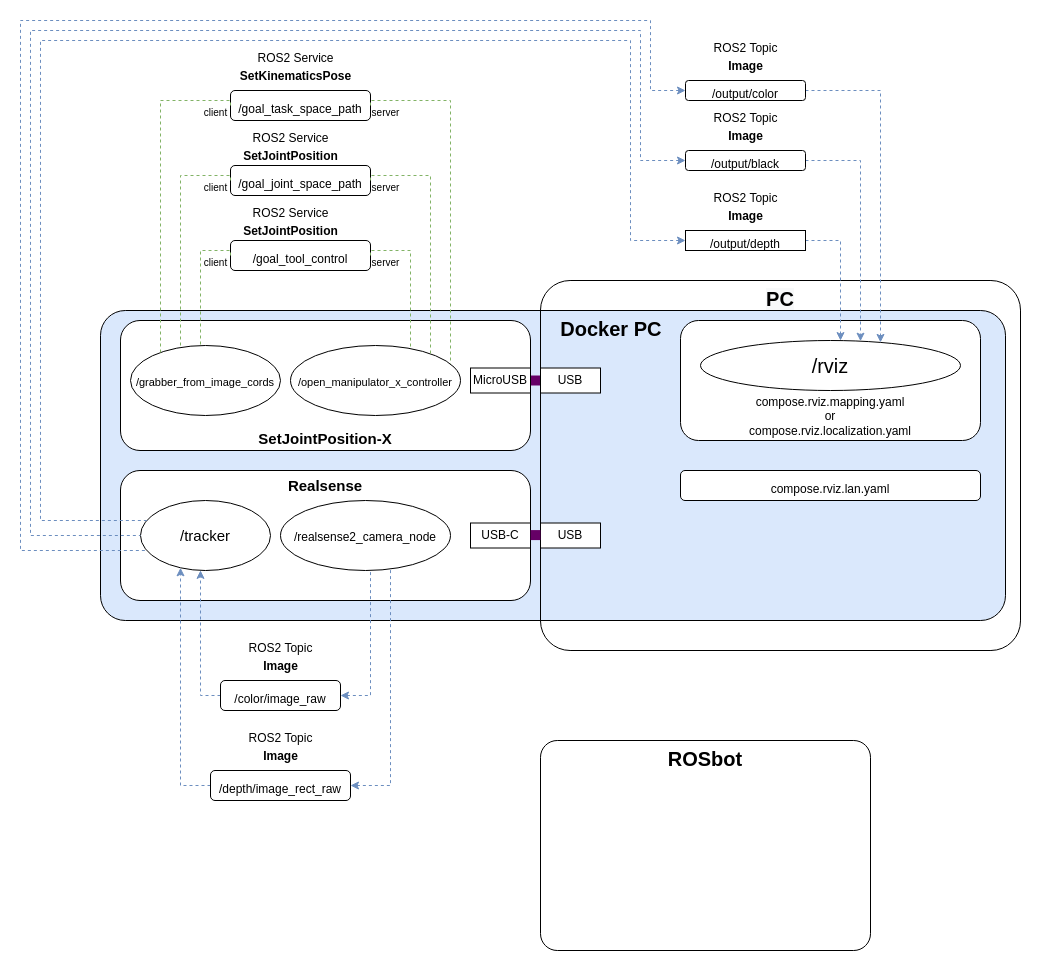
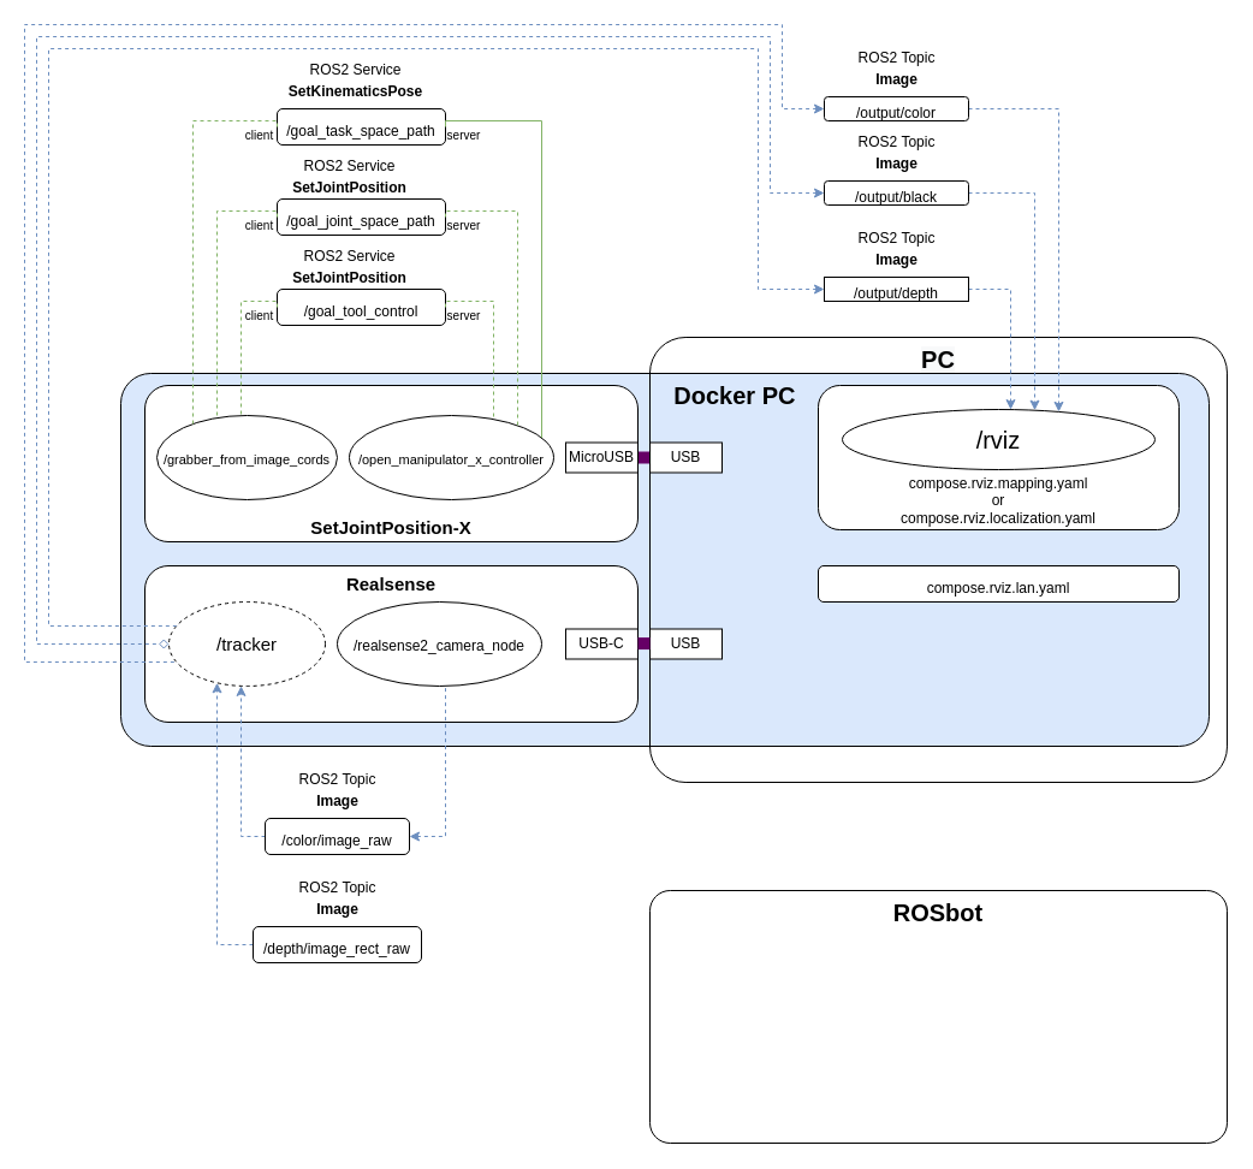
  <mxCell id="0" />
  <mxCell id="1" parent="0" />
  <mxCell id="2" value="&lt;b style=&quot;color: rgb(0, 0, 0); font-family: Helvetica; font-size: 20px; font-style: normal; font-variant-ligatures: normal; font-variant-caps: normal; letter-spacing: normal; orphans: 2; text-align: center; text-indent: 0px; text-transform: none; widows: 2; word-spacing: 0px; -webkit-text-stroke-width: 0px; background-color: rgb(248, 249, 250); text-decoration-thickness: initial; text-decoration-style: initial; text-decoration-color: initial;&quot;&gt;PC&lt;/b&gt;" style="rounded=1;whiteSpace=wrap;html=1;align=center;strokeWidth=1;sketch=0;shadow=0;gradientColor=none;arcSize=8;labelPosition=center;verticalLabelPosition=middle;verticalAlign=top;" vertex="1" parent="1"><mxGeometry x="540" y="280" width="480" height="370" as="geometry" /></mxCell>
- <mxCell id="3" value="&lt;b style=&quot;font-size: 20px;&quot;&gt;ROSbot&lt;/b&gt;" style="rounded=1;whiteSpace=wrap;html=1;imageHeight=24;arcSize=8;labelPosition=center;verticalLabelPosition=middle;align=center;verticalAlign=top;" vertex="1" parent="1"><mxGeometry x="540" y="740" width="330" height="210" as="geometry" /></mxCell>
+ <mxCell id="3" value="&lt;b style=&quot;font-size: 20px;&quot;&gt;ROSbot&lt;/b&gt;" style="rounded=1;whiteSpace=wrap;html=1;imageHeight=24;arcSize=8;labelPosition=center;verticalLabelPosition=middle;align=center;verticalAlign=top;" vertex="1" parent="1"><mxGeometry x="540" y="740" width="480" height="210" as="geometry" /></mxCell>
  <mxCell id="4" value="&lt;b&gt;&lt;font style=&quot;font-size: 20px;&quot;&gt;&amp;nbsp; &amp;nbsp; &amp;nbsp; &amp;nbsp; &amp;nbsp; &amp;nbsp; &amp;nbsp; &amp;nbsp; &amp;nbsp; &amp;nbsp; &amp;nbsp;Docker PC&lt;/font&gt;&lt;/b&gt;" style="rounded=1;whiteSpace=wrap;html=1;arcSize=8;verticalAlign=top;fillColor=#dae8fc;" vertex="1" parent="1"><mxGeometry x="100" y="310" width="905" height="310" as="geometry" /></mxCell>
  <mxCell id="5" value="&lt;font style=&quot;font-size: 12px;&quot;&gt;compose.rviz.lan.yaml&lt;/font&gt;" style="rounded=1;whiteSpace=wrap;html=1;shadow=0;sketch=0;fontSize=20;strokeWidth=1;gradientColor=none;" vertex="1" parent="1"><mxGeometry x="680" y="470" width="300" height="30" as="geometry" /></mxCell>
  <mxCell id="6" value="compose.rviz.mapping.yaml&lt;br&gt;or&lt;br&gt;compose.rviz.localization.yaml" style="rounded=1;whiteSpace=wrap;html=1;shadow=0;sketch=0;fontSize=12;strokeWidth=1;gradientColor=none;imageVerticalAlign=top;labelPosition=center;verticalLabelPosition=middle;align=center;verticalAlign=bottom;" vertex="1" parent="1"><mxGeometry x="680" y="320" width="300" height="120" as="geometry" /></mxCell>
  <mxCell id="7" value="/rviz" style="ellipse;whiteSpace=wrap;html=1;rounded=1;shadow=0;sketch=0;fontSize=20;strokeWidth=1;gradientColor=none;" vertex="1" parent="1"><mxGeometry x="700" y="340" width="260" height="50" as="geometry" /></mxCell>
  <mxCell id="8" value="&lt;font style=&quot;font-size: 12px;&quot;&gt;/goal_task_space_path&lt;/font&gt;" style="rounded=1;whiteSpace=wrap;html=1;shadow=0;sketch=0;fontSize=20;strokeWidth=1;gradientColor=none;" vertex="1" parent="1"><mxGeometry x="230" y="90" width="140" height="30" as="geometry" /></mxCell>
  <mxCell id="9" value="&lt;font style=&quot;font-size: 12px;&quot;&gt;ROS2 Service&lt;br&gt;&lt;b&gt;SetKinematicsPose&lt;/b&gt;&lt;/font&gt;" style="text;html=1;align=center;verticalAlign=middle;resizable=0;points=[];autosize=1;strokeColor=none;fillColor=none;fontSize=15;" vertex="1" parent="1"><mxGeometry x="230" y="40" width="130" height="50" as="geometry" /></mxCell>
  <mxCell id="10" value="&lt;font style=&quot;font-size: 10px;&quot;&gt;server&lt;/font&gt;" style="text;html=1;align=center;verticalAlign=middle;resizable=0;points=[];autosize=1;strokeColor=none;fillColor=none;fontSize=15;" vertex="1" parent="1"><mxGeometry x="360" y="95" width="50" height="30" as="geometry" /></mxCell>
  <mxCell id="11" value="&lt;font style=&quot;font-size: 10px;&quot;&gt;client&lt;/font&gt;" style="text;html=1;align=center;verticalAlign=middle;resizable=0;points=[];autosize=1;strokeColor=none;fillColor=none;fontSize=15;" vertex="1" parent="1"><mxGeometry x="190" y="95" width="50" height="30" as="geometry" /></mxCell>
  <mxCell id="12" style="edgeStyle=orthogonalEdgeStyle;rounded=0;orthogonalLoop=1;jettySize=auto;html=1;exitX=1;exitY=0.5;exitDx=0;exitDy=0;fontSize=15;endArrow=classic;endFill=1;fillColor=#dae8fc;strokeColor=#6c8ebf;dashed=1;" edge="1" parent="1" source="13" target="7"><mxGeometry relative="1" as="geometry"><mxPoint x="865" y="90" as="targetPoint" /><Array as="points"><mxPoint x="880" y="90" /></Array></mxGeometry></mxCell>
  <mxCell id="13" value="&lt;font style=&quot;font-size: 12px;&quot;&gt;/output/color&lt;/font&gt;" style="rounded=1;whiteSpace=wrap;html=1;shadow=0;sketch=0;fontSize=20;strokeWidth=1;gradientColor=none;" vertex="1" parent="1"><mxGeometry x="685" y="80" width="120" height="20" as="geometry" /></mxCell>
  <mxCell id="14" value="&lt;font style=&quot;font-size: 12px;&quot;&gt;ROS2 Topic&lt;br&gt;&lt;b&gt;Image&lt;/b&gt;&lt;/font&gt;" style="text;html=1;align=center;verticalAlign=middle;resizable=0;points=[];autosize=1;strokeColor=none;fillColor=none;fontSize=15;" vertex="1" parent="1"><mxGeometry x="700" y="30" width="90" height="50" as="geometry" /></mxCell>
  <mxCell id="15" style="edgeStyle=orthogonalEdgeStyle;rounded=0;orthogonalLoop=1;jettySize=auto;html=1;exitX=1;exitY=0.5;exitDx=0;exitDy=0;fontSize=15;endArrow=classic;endFill=1;dashed=1;fillColor=#dae8fc;strokeColor=#6c8ebf;" edge="1" parent="1" source="16" target="7"><mxGeometry relative="1" as="geometry"><mxPoint x="865" y="160" as="targetPoint" /><Array as="points"><mxPoint x="860" y="160" /></Array></mxGeometry></mxCell>
  <mxCell id="16" value="&lt;font style=&quot;font-size: 12px;&quot;&gt;/output/black&lt;/font&gt;" style="rounded=1;whiteSpace=wrap;html=1;shadow=0;sketch=0;fontSize=20;strokeWidth=1;gradientColor=none;" vertex="1" parent="1"><mxGeometry x="685" y="150" width="120" height="20" as="geometry" /></mxCell>
  <mxCell id="17" value="&lt;span style=&quot;font-size: 12px;&quot;&gt;ROS2 Topic&lt;/span&gt;&lt;br style=&quot;font-size: 12px;&quot;&gt;&lt;b style=&quot;font-size: 12px;&quot;&gt;Image&lt;/b&gt;" style="text;html=1;align=center;verticalAlign=middle;resizable=0;points=[];autosize=1;strokeColor=none;fillColor=none;fontSize=15;" vertex="1" parent="1"><mxGeometry x="700" y="100" width="90" height="50" as="geometry" /></mxCell>
  <mxCell id="18" style="edgeStyle=orthogonalEdgeStyle;rounded=0;orthogonalLoop=1;jettySize=auto;html=1;exitX=1;exitY=0.5;exitDx=0;exitDy=0;fontSize=15;endArrow=classic;endFill=1;dashed=1;fillColor=#dae8fc;strokeColor=#6c8ebf;" edge="1" parent="1" source="19" target="7"><mxGeometry relative="1" as="geometry"><mxPoint x="865" y="240" as="targetPoint" /><Array as="points"><mxPoint x="840" y="240" /></Array></mxGeometry></mxCell>
  <mxCell id="19" value="&lt;font style=&quot;font-size: 12px;&quot;&gt;/output/depth&lt;/font&gt;" style="whiteSpace=wrap;html=1;shadow=0;sketch=0;fontSize=20;strokeWidth=1;gradientColor=none;rounded=0;" vertex="1" parent="1"><mxGeometry x="685" y="230" width="120" height="20" as="geometry" /></mxCell>
  <mxCell id="20" value="&lt;span style=&quot;font-size: 12px;&quot;&gt;ROS2 Topic&lt;/span&gt;&lt;br style=&quot;font-size: 12px;&quot;&gt;&lt;b style=&quot;font-size: 12px;&quot;&gt;Image&lt;/b&gt;" style="text;html=1;align=center;verticalAlign=middle;resizable=0;points=[];autosize=1;strokeColor=none;fillColor=none;fontSize=15;" vertex="1" parent="1"><mxGeometry x="700" y="180" width="90" height="50" as="geometry" /></mxCell>
  <mxCell id="21" value="&lt;font style=&quot;font-size: 12px;&quot;&gt;/goal_joint_space_path&lt;/font&gt;" style="rounded=1;whiteSpace=wrap;html=1;shadow=0;sketch=0;fontSize=20;strokeWidth=1;gradientColor=none;" vertex="1" parent="1"><mxGeometry x="230" y="165" width="140" height="30" as="geometry" /></mxCell>
  <mxCell id="22" value="&lt;font style=&quot;font-size: 12px;&quot;&gt;ROS2 Service&lt;br&gt;&lt;b&gt;SetJointPosition&lt;/b&gt;&lt;/font&gt;" style="text;html=1;align=center;verticalAlign=middle;resizable=0;points=[];autosize=1;strokeColor=none;fillColor=none;fontSize=15;" vertex="1" parent="1"><mxGeometry x="230" y="120" width="120" height="50" as="geometry" /></mxCell>
  <mxCell id="23" value="&lt;font style=&quot;font-size: 10px;&quot;&gt;server&lt;/font&gt;" style="text;html=1;align=center;verticalAlign=middle;resizable=0;points=[];autosize=1;strokeColor=none;fillColor=none;fontSize=15;" vertex="1" parent="1"><mxGeometry x="360" y="170" width="50" height="30" as="geometry" /></mxCell>
  <mxCell id="24" value="&lt;font style=&quot;font-size: 10px;&quot;&gt;client&lt;/font&gt;" style="text;html=1;align=center;verticalAlign=middle;resizable=0;points=[];autosize=1;strokeColor=none;fillColor=none;fontSize=15;" vertex="1" parent="1"><mxGeometry x="190" y="170" width="50" height="30" as="geometry" /></mxCell>
  <mxCell id="25" value="&lt;font style=&quot;font-size: 12px;&quot;&gt;/goal_tool_control&lt;/font&gt;" style="rounded=1;whiteSpace=wrap;html=1;shadow=0;sketch=0;fontSize=20;strokeWidth=1;gradientColor=none;" vertex="1" parent="1"><mxGeometry x="230" y="240" width="140" height="30" as="geometry" /></mxCell>
  <mxCell id="26" value="&lt;font style=&quot;font-size: 12px;&quot;&gt;ROS2 Service&lt;br&gt;&lt;b&gt;SetJointPosition&lt;/b&gt;&lt;/font&gt;" style="text;html=1;align=center;verticalAlign=middle;resizable=0;points=[];autosize=1;strokeColor=none;fillColor=none;fontSize=15;" vertex="1" parent="1"><mxGeometry x="230" y="195" width="120" height="50" as="geometry" /></mxCell>
  <mxCell id="27" value="&lt;font style=&quot;font-size: 10px;&quot;&gt;server&lt;/font&gt;" style="text;html=1;align=center;verticalAlign=middle;resizable=0;points=[];autosize=1;strokeColor=none;fillColor=none;fontSize=15;" vertex="1" parent="1"><mxGeometry x="360" y="245" width="50" height="30" as="geometry" /></mxCell>
  <mxCell id="28" value="&lt;font style=&quot;font-size: 10px;&quot;&gt;client&lt;/font&gt;" style="text;html=1;align=center;verticalAlign=middle;resizable=0;points=[];autosize=1;strokeColor=none;fillColor=none;fontSize=15;" vertex="1" parent="1"><mxGeometry x="190" y="245" width="50" height="30" as="geometry" /></mxCell>
  <mxCell id="29" value="&lt;b&gt;&lt;font style=&quot;font-size: 15px;&quot;&gt;SetJointPosition-X&lt;/font&gt;&lt;/b&gt;" style="rounded=1;whiteSpace=wrap;html=1;shadow=0;sketch=0;fontSize=11;strokeWidth=1;gradientColor=none;verticalAlign=bottom;" vertex="1" parent="1"><mxGeometry x="120" y="320" width="410" height="130" as="geometry" /></mxCell>
  <mxCell id="30" value="" style="endArrow=none;html=1;rounded=0;fontSize=20;" edge="1" parent="1"><mxGeometry width="50" height="50" relative="1" as="geometry"><mxPoint x="540" y="310" as="sourcePoint" /><mxPoint x="540" y="620" as="targetPoint" /></mxGeometry></mxCell>
  <mxCell id="31" value="&lt;b&gt;&lt;font style=&quot;font-size: 15px;&quot;&gt;Realsense&lt;/font&gt;&lt;/b&gt;" style="rounded=1;whiteSpace=wrap;html=1;shadow=0;sketch=0;fontSize=11;strokeWidth=1;gradientColor=none;verticalAlign=top;" vertex="1" parent="1"><mxGeometry x="120" y="470" width="410" height="130" as="geometry" /></mxCell>
- <mxCell id="32" value="/tracker" style="ellipse;whiteSpace=wrap;html=1;rounded=1;shadow=0;sketch=0;fontSize=15;strokeWidth=1;gradientColor=none;" vertex="1" parent="1"><mxGeometry x="140" y="500" width="130" height="70" as="geometry" /></mxCell>
+ <mxCell id="32" value="/tracker" style="ellipse;whiteSpace=wrap;html=1;rounded=1;shadow=0;sketch=0;fontSize=15;strokeWidth=1;gradientColor=none;dashed=1;" vertex="1" parent="1"><mxGeometry x="140" y="500" width="130" height="70" as="geometry" /></mxCell>
  <mxCell id="33" value="&lt;font style=&quot;font-size: 12px;&quot;&gt;/realsense2_camera_node&lt;/font&gt;" style="ellipse;whiteSpace=wrap;html=1;rounded=1;shadow=0;sketch=0;fontSize=15;strokeWidth=1;gradientColor=none;" vertex="1" parent="1"><mxGeometry x="280" y="500" width="170" height="70" as="geometry" /></mxCell>
  <mxCell id="34" value="&lt;font style=&quot;font-size: 11px;&quot;&gt;/&lt;font style=&quot;font-size: 11px;&quot;&gt;grabber_from_image_cords&lt;/font&gt;&lt;/font&gt;" style="ellipse;whiteSpace=wrap;html=1;rounded=1;shadow=0;sketch=0;fontSize=15;strokeWidth=1;gradientColor=none;" vertex="1" parent="1"><mxGeometry x="130" y="345" width="150" height="70" as="geometry" /></mxCell>
  <mxCell id="35" value="&lt;font style=&quot;font-size: 11px;&quot;&gt;/open_manipulator_x_controller&lt;/font&gt;" style="ellipse;whiteSpace=wrap;html=1;rounded=1;shadow=0;sketch=0;fontSize=15;strokeWidth=1;gradientColor=none;" vertex="1" parent="1"><mxGeometry x="290" y="345" width="170" height="70" as="geometry" /></mxCell>
  <mxCell id="36" style="edgeStyle=orthogonalEdgeStyle;rounded=0;orthogonalLoop=1;jettySize=auto;html=1;exitX=1;exitY=0.5;exitDx=0;exitDy=0;fontSize=15;endArrow=none;endFill=0;fillColor=#d5e8d4;strokeColor=#82b366;dashed=1;" edge="1" parent="1" source="25" target="35"><mxGeometry relative="1" as="geometry"><mxPoint x="430" y="250" as="targetPoint" /><Array as="points"><mxPoint x="410" y="250" /></Array></mxGeometry></mxCell>
  <mxCell id="37" style="edgeStyle=orthogonalEdgeStyle;rounded=0;orthogonalLoop=1;jettySize=auto;html=1;exitX=1;exitY=0.5;exitDx=0;exitDy=0;fontSize=15;endArrow=none;endFill=0;startArrow=none;startFill=0;fillColor=#d5e8d4;strokeColor=#82b366;dashed=1;" edge="1" parent="1" source="21" target="35"><mxGeometry relative="1" as="geometry"><mxPoint x="430" y="175" as="targetPoint" /><Array as="points"><mxPoint x="430" y="175" /></Array></mxGeometry></mxCell>
- <mxCell id="38" style="edgeStyle=orthogonalEdgeStyle;rounded=0;orthogonalLoop=1;jettySize=auto;html=1;exitX=1;exitY=0.5;exitDx=0;exitDy=0;fontSize=15;endArrow=none;endFill=0;fillColor=#d5e8d4;strokeColor=#82b366;dashed=1;" edge="1" parent="1" source="8" target="35"><mxGeometry relative="1" as="geometry"><mxPoint x="450" y="360" as="targetPoint" /><Array as="points"><mxPoint x="450" y="100" /></Array></mxGeometry></mxCell>
+ <mxCell id="38" style="edgeStyle=orthogonalEdgeStyle;rounded=0;orthogonalLoop=1;jettySize=auto;html=1;exitX=1;exitY=0.5;exitDx=0;exitDy=0;fontSize=15;endArrow=none;endFill=0;fillColor=#d5e8d4;strokeColor=#82b366;dashed=0;" edge="1" parent="1" source="8" target="35"><mxGeometry relative="1" as="geometry"><mxPoint x="450" y="360" as="targetPoint" /><Array as="points"><mxPoint x="450" y="100" /></Array></mxGeometry></mxCell>
  <mxCell id="39" style="edgeStyle=orthogonalEdgeStyle;rounded=0;orthogonalLoop=1;jettySize=auto;html=1;exitX=0;exitY=0.5;exitDx=0;exitDy=0;fontSize=15;endArrow=none;endFill=0;fillColor=#d5e8d4;strokeColor=#82b366;dashed=1;" edge="1" parent="1" source="25" target="34"><mxGeometry relative="1" as="geometry"><mxPoint x="185" y="250" as="targetPoint" /><Array as="points"><mxPoint x="200" y="250" /></Array></mxGeometry></mxCell>
  <mxCell id="40" style="edgeStyle=orthogonalEdgeStyle;rounded=0;orthogonalLoop=1;jettySize=auto;html=1;exitX=0;exitY=0.5;exitDx=0;exitDy=0;fontSize=15;endArrow=none;endFill=0;fillColor=#d5e8d4;strokeColor=#82b366;dashed=1;" edge="1" parent="1" source="21" target="34"><mxGeometry relative="1" as="geometry"><mxPoint x="185" y="175" as="targetPoint" /><Array as="points"><mxPoint x="180" y="175" /></Array></mxGeometry></mxCell>
  <mxCell id="41" style="edgeStyle=orthogonalEdgeStyle;rounded=0;orthogonalLoop=1;jettySize=auto;html=1;exitX=0;exitY=0.5;exitDx=0;exitDy=0;fontSize=15;endArrow=none;endFill=0;fillColor=#d5e8d4;strokeColor=#82b366;dashed=1;" edge="1" parent="1" source="8" target="34"><mxGeometry relative="1" as="geometry"><mxPoint x="185" y="100" as="targetPoint" /><Array as="points"><mxPoint x="160" y="100" /></Array></mxGeometry></mxCell>
  <mxCell id="42" style="edgeStyle=orthogonalEdgeStyle;rounded=0;orthogonalLoop=1;jettySize=auto;html=1;exitX=0;exitY=0.5;exitDx=0;exitDy=0;fontSize=15;endArrow=none;endFill=0;startArrow=classic;startFill=1;fillColor=#dae8fc;strokeColor=#6c8ebf;dashed=1;" edge="1" parent="1" source="13" target="32"><mxGeometry relative="1" as="geometry"><mxPoint x="650" y="90" as="targetPoint" /><Array as="points"><mxPoint x="650" y="90" /><mxPoint x="650" y="20" /><mxPoint x="20" y="20" /><mxPoint x="20" y="550" /></Array></mxGeometry></mxCell>
- <mxCell id="43" style="edgeStyle=orthogonalEdgeStyle;rounded=0;orthogonalLoop=1;jettySize=auto;html=1;exitX=0;exitY=0.5;exitDx=0;exitDy=0;fontSize=15;endArrow=none;endFill=0;startArrow=classic;startFill=1;fillColor=#dae8fc;strokeColor=#6c8ebf;dashed=1;" edge="1" parent="1" source="16" target="32"><mxGeometry relative="1" as="geometry"><mxPoint x="650" y="160" as="targetPoint" /><Array as="points"><mxPoint x="640" y="160" /><mxPoint x="640" y="30" /><mxPoint x="30" y="30" /><mxPoint x="30" y="535" /></Array></mxGeometry></mxCell>
+ <mxCell id="43" style="edgeStyle=orthogonalEdgeStyle;rounded=0;orthogonalLoop=1;jettySize=auto;html=1;exitX=0;exitY=0.5;exitDx=0;exitDy=0;fontSize=15;endArrow=diamond;endFill=0;startArrow=classic;startFill=1;fillColor=#dae8fc;strokeColor=#6c8ebf;dashed=1;" edge="1" parent="1" source="16" target="32"><mxGeometry relative="1" as="geometry"><mxPoint x="650" y="160" as="targetPoint" /><Array as="points"><mxPoint x="640" y="160" /><mxPoint x="640" y="30" /><mxPoint x="30" y="30" /><mxPoint x="30" y="535" /></Array></mxGeometry></mxCell>
  <mxCell id="44" style="edgeStyle=orthogonalEdgeStyle;rounded=0;orthogonalLoop=1;jettySize=auto;html=1;exitX=0;exitY=0.5;exitDx=0;exitDy=0;fontSize=15;endArrow=none;endFill=0;startArrow=classic;startFill=1;fillColor=#dae8fc;strokeColor=#6c8ebf;dashed=1;" edge="1" parent="1" source="19" target="32"><mxGeometry relative="1" as="geometry"><mxPoint x="650" y="240" as="targetPoint" /><Array as="points"><mxPoint x="630" y="240" /><mxPoint x="630" y="40" /><mxPoint x="40" y="40" /><mxPoint x="40" y="520" /></Array></mxGeometry></mxCell>
  <mxCell id="45" style="edgeStyle=orthogonalEdgeStyle;rounded=0;orthogonalLoop=1;jettySize=auto;html=1;fontSize=12;startArrow=classic;startFill=1;endArrow=none;endFill=0;targetPerimeterSpacing=0;fillColor=#dae8fc;strokeColor=#6c8ebf;dashed=1;" edge="1" parent="1" source="47" target="33"><mxGeometry relative="1" as="geometry"><mxPoint x="380" y="705" as="targetPoint" /><Array as="points"><mxPoint x="370" y="695" /></Array></mxGeometry></mxCell>
  <mxCell id="46" style="edgeStyle=orthogonalEdgeStyle;rounded=0;orthogonalLoop=1;jettySize=auto;html=1;fontSize=12;startArrow=none;startFill=0;endArrow=classic;endFill=1;targetPerimeterSpacing=0;fillColor=#dae8fc;strokeColor=#6c8ebf;dashed=1;" edge="1" parent="1" source="47" target="32"><mxGeometry relative="1" as="geometry"><Array as="points"><mxPoint x="200" y="695" /></Array></mxGeometry></mxCell>
  <mxCell id="47" value="&lt;font style=&quot;font-size: 12px;&quot;&gt;/color/image_raw&lt;/font&gt;" style="rounded=1;whiteSpace=wrap;html=1;shadow=0;sketch=0;fontSize=20;strokeWidth=1;gradientColor=none;" vertex="1" parent="1"><mxGeometry x="220" y="680" width="120" height="30" as="geometry" /></mxCell>
- <mxCell id="48" style="edgeStyle=orthogonalEdgeStyle;rounded=0;orthogonalLoop=1;jettySize=auto;html=1;fontSize=12;startArrow=classic;startFill=1;endArrow=none;endFill=0;targetPerimeterSpacing=0;fillColor=#dae8fc;strokeColor=#6c8ebf;dashed=1;" edge="1" parent="1" source="50" target="33"><mxGeometry relative="1" as="geometry"><mxPoint x="410" y="660" as="targetPoint" /><Array as="points"><mxPoint x="390" y="785" /></Array></mxGeometry></mxCell>
  <mxCell id="49" style="edgeStyle=orthogonalEdgeStyle;rounded=0;orthogonalLoop=1;jettySize=auto;html=1;fontSize=12;startArrow=none;startFill=0;endArrow=classic;endFill=1;targetPerimeterSpacing=0;fillColor=#dae8fc;strokeColor=#6c8ebf;dashed=1;" edge="1" parent="1" source="50" target="32"><mxGeometry relative="1" as="geometry"><mxPoint x="160" y="640" as="targetPoint" /><Array as="points"><mxPoint x="180" y="785" /></Array></mxGeometry></mxCell>
  <mxCell id="50" value="&lt;font style=&quot;font-size: 12px;&quot;&gt;/depth/image_rect_raw&lt;/font&gt;" style="rounded=1;whiteSpace=wrap;html=1;shadow=0;sketch=0;fontSize=20;strokeWidth=1;gradientColor=none;" vertex="1" parent="1"><mxGeometry x="210" y="770" width="140" height="30" as="geometry" /></mxCell>
  <mxCell id="51" value="&lt;span style=&quot;font-size: 12px;&quot;&gt;ROS2 Topic&lt;/span&gt;&lt;br style=&quot;font-size: 12px;&quot;&gt;&lt;b style=&quot;font-size: 12px;&quot;&gt;Image&lt;/b&gt;" style="text;html=1;align=center;verticalAlign=middle;resizable=0;points=[];autosize=1;strokeColor=none;fillColor=none;fontSize=15;" vertex="1" parent="1"><mxGeometry x="235" y="720" width="90" height="50" as="geometry" /></mxCell>
  <mxCell id="52" value="&lt;span style=&quot;font-size: 12px;&quot;&gt;ROS2 Topic&lt;/span&gt;&lt;br style=&quot;font-size: 12px;&quot;&gt;&lt;b style=&quot;font-size: 12px;&quot;&gt;Image&lt;/b&gt;" style="text;html=1;align=center;verticalAlign=middle;resizable=0;points=[];autosize=1;strokeColor=none;fillColor=none;fontSize=15;" vertex="1" parent="1"><mxGeometry x="235" y="630" width="90" height="50" as="geometry" /></mxCell>
  <mxCell id="53" style="edgeStyle=orthogonalEdgeStyle;rounded=0;orthogonalLoop=1;jettySize=auto;html=1;exitX=0;exitY=0.5;exitDx=0;exitDy=0;entryX=1;entryY=0.5;entryDx=0;entryDy=0;fontSize=12;startArrow=none;startFill=0;endArrow=none;endFill=0;targetPerimeterSpacing=0;strokeWidth=10;strokeColor=#660066;" edge="1" parent="1" source="54" target="55"><mxGeometry relative="1" as="geometry" /></mxCell>
  <mxCell id="54" value="USB" style="rounded=0;whiteSpace=wrap;html=1;shadow=0;sketch=0;fontSize=12;strokeWidth=1;gradientColor=none;" vertex="1" parent="1"><mxGeometry x="540" y="367.5" width="60" height="25" as="geometry" /></mxCell>
  <mxCell id="55" value="MicroUSB" style="rounded=0;whiteSpace=wrap;html=1;shadow=0;sketch=0;fontSize=12;strokeWidth=1;gradientColor=none;" vertex="1" parent="1"><mxGeometry x="470" y="367.5" width="60" height="25" as="geometry" /></mxCell>
  <mxCell id="56" value="USB" style="rounded=0;whiteSpace=wrap;html=1;shadow=0;sketch=0;fontSize=12;strokeWidth=1;gradientColor=none;" vertex="1" parent="1"><mxGeometry x="540" y="522.5" width="60" height="25" as="geometry" /></mxCell>
  <mxCell id="57" value="USB-C" style="rounded=0;whiteSpace=wrap;html=1;shadow=0;sketch=0;fontSize=12;strokeWidth=1;gradientColor=none;" vertex="1" parent="1"><mxGeometry x="470" y="522.5" width="60" height="25" as="geometry" /></mxCell>
  <mxCell id="58" style="edgeStyle=orthogonalEdgeStyle;rounded=0;orthogonalLoop=1;jettySize=auto;html=1;exitX=0;exitY=0.5;exitDx=0;exitDy=0;entryX=1;entryY=0.5;entryDx=0;entryDy=0;fontSize=12;startArrow=none;startFill=0;endArrow=none;endFill=0;targetPerimeterSpacing=0;strokeWidth=10;strokeColor=#660066;" edge="1" parent="1"><mxGeometry relative="1" as="geometry"><mxPoint x="540" y="534.58" as="sourcePoint" /><mxPoint x="530" y="534.58" as="targetPoint" /></mxGeometry></mxCell>
